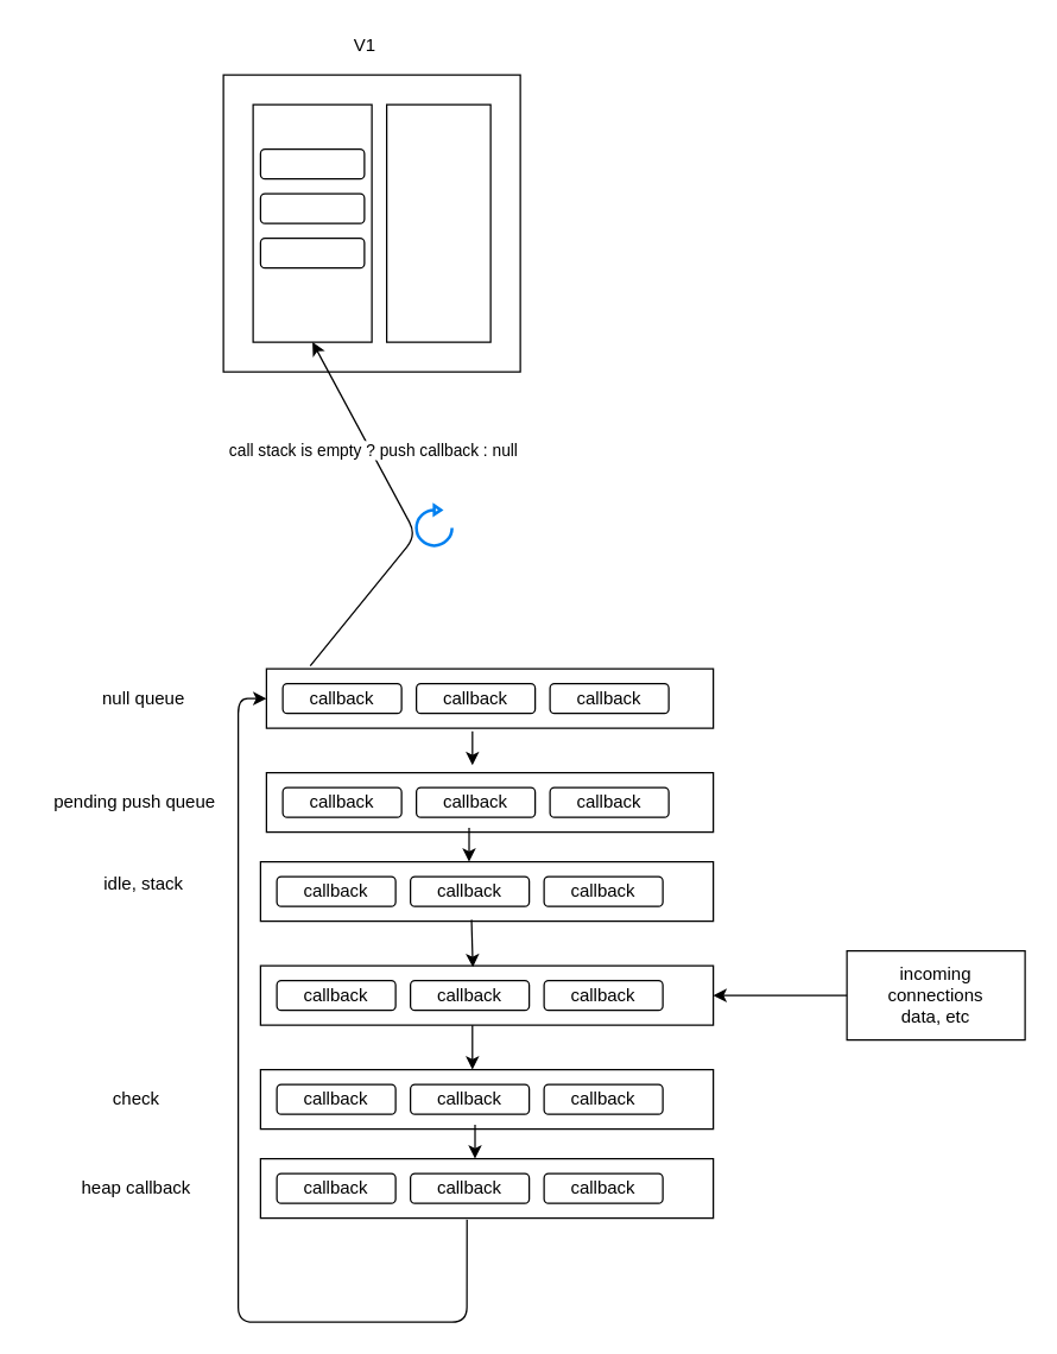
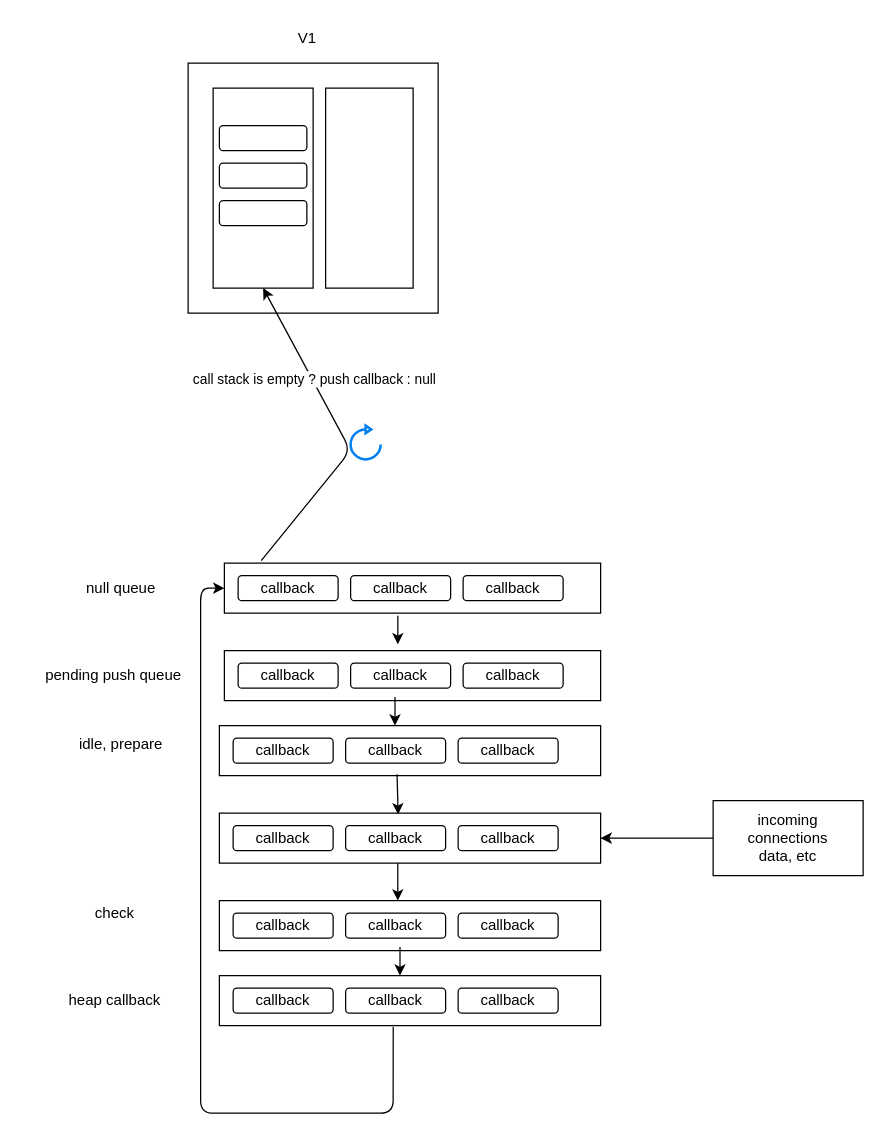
  <mxCell id="0" />
  <mxCell id="1" parent="0" />
  <mxCell id="2" value="" style="whiteSpace=wrap;html=1;aspect=fixed;" parent="1" vertex="1"><mxGeometry x="150" y="50" width="200" height="200" as="geometry" /></mxCell>
  <mxCell id="3" value="" style="rounded=0;whiteSpace=wrap;html=1;" parent="1" vertex="1"><mxGeometry x="170" y="70" width="80" height="160" as="geometry" /></mxCell>
  <mxCell id="4" value="" style="rounded=0;whiteSpace=wrap;html=1;" parent="1" vertex="1"><mxGeometry x="260" y="70" width="70" height="160" as="geometry" /></mxCell>
  <mxCell id="5" value="" style="rounded=1;whiteSpace=wrap;html=1;" parent="1" vertex="1"><mxGeometry x="175" y="100" width="70" height="20" as="geometry" /></mxCell>
  <mxCell id="6" value="" style="rounded=1;whiteSpace=wrap;html=1;" parent="1" vertex="1"><mxGeometry x="175" y="130" width="70" height="20" as="geometry" /></mxCell>
  <mxCell id="7" value="" style="rounded=1;whiteSpace=wrap;html=1;" parent="1" vertex="1"><mxGeometry x="175" y="160" width="70" height="20" as="geometry" /></mxCell>
  <mxCell id="8" value="V1" style="text;html=1;align=center;verticalAlign=middle;resizable=0;points=[];autosize=1;" parent="1" vertex="1"><mxGeometry x="230" y="20" width="30" height="20" as="geometry" /></mxCell>
  <mxCell id="9" value="" style="rounded=0;whiteSpace=wrap;html=1;" parent="1" vertex="1"><mxGeometry x="179" y="450" width="301" height="40" as="geometry" /></mxCell>
  <mxCell id="10" value="callback" style="rounded=1;whiteSpace=wrap;html=1;" parent="1" vertex="1"><mxGeometry x="190" y="460" width="80" height="20" as="geometry" /></mxCell>
  <mxCell id="11" value="callback" style="rounded=1;whiteSpace=wrap;html=1;" parent="1" vertex="1"><mxGeometry x="280" y="460" width="80" height="20" as="geometry" /></mxCell>
  <mxCell id="12" value="" style="html=1;verticalLabelPosition=bottom;align=center;labelBackgroundColor=#ffffff;verticalAlign=top;strokeWidth=2;strokeColor=#0080F0;shadow=0;dashed=0;shape=mxgraph.ios7.icons.reload;" parent="1" vertex="1"><mxGeometry x="280" y="340" width="24" height="27" as="geometry" /></mxCell>
  <mxCell id="13" value="" style="endArrow=classic;html=1;exitX=0.098;exitY=-0.05;exitDx=0;exitDy=0;exitPerimeter=0;entryX=0.5;entryY=1;entryDx=0;entryDy=0;" parent="1" source="9" target="3" edge="1"><mxGeometry width="50" height="50" relative="1" as="geometry"><mxPoint x="450" y="340" as="sourcePoint" /><mxPoint x="500" y="290" as="targetPoint" /><Array as="points"><mxPoint x="280" y="360" /></Array></mxGeometry></mxCell>
  <mxCell id="14" value="call stack is empty ? push callback : null" style="edgeLabel;html=1;align=center;verticalAlign=middle;resizable=0;points=[];" parent="13" vertex="1" connectable="0"><mxGeometry x="0.364" y="-1" relative="1" as="geometry"><mxPoint as="offset" /></mxGeometry></mxCell>
  <mxCell id="15" value="null queue" style="text;html=1;align=center;verticalAlign=middle;resizable=0;points=[];autosize=1;" parent="1" vertex="1"><mxGeometry x="56" y="460" width="80" height="20" as="geometry" /></mxCell>
  <mxCell id="16" style="edgeStyle=orthogonalEdgeStyle;rounded=0;orthogonalLoop=1;jettySize=auto;html=1;exitX=0.5;exitY=1;exitDx=0;exitDy=0;" edge="1" parent="1" source="9" target="9"><mxGeometry relative="1" as="geometry" /></mxCell>
  <mxCell id="17" value="callback" style="rounded=1;whiteSpace=wrap;html=1;" vertex="1" parent="1"><mxGeometry x="370" y="460" width="80" height="20" as="geometry" /></mxCell>
  <mxCell id="18" value="" style="rounded=0;whiteSpace=wrap;html=1;" vertex="1" parent="1"><mxGeometry x="175" y="580" width="305" height="40" as="geometry" /></mxCell>
  <mxCell id="19" value="callback" style="rounded=1;whiteSpace=wrap;html=1;" vertex="1" parent="1"><mxGeometry x="186" y="590" width="80" height="20" as="geometry" /></mxCell>
  <mxCell id="20" value="callback" style="rounded=1;whiteSpace=wrap;html=1;" vertex="1" parent="1"><mxGeometry x="276" y="590" width="80" height="20" as="geometry" /></mxCell>
  <mxCell id="21" style="edgeStyle=orthogonalEdgeStyle;rounded=0;orthogonalLoop=1;jettySize=auto;html=1;exitX=0.5;exitY=1;exitDx=0;exitDy=0;" edge="1" parent="1" source="18" target="18"><mxGeometry relative="1" as="geometry" /></mxCell>
  <mxCell id="22" value="callback" style="rounded=1;whiteSpace=wrap;html=1;" vertex="1" parent="1"><mxGeometry x="366" y="590" width="80" height="20" as="geometry" /></mxCell>
  <mxCell id="23" value="" style="rounded=0;whiteSpace=wrap;html=1;" vertex="1" parent="1"><mxGeometry x="179" y="520" width="301" height="40" as="geometry" /></mxCell>
  <mxCell id="24" value="callback" style="rounded=1;whiteSpace=wrap;html=1;" vertex="1" parent="1"><mxGeometry x="190" y="530" width="80" height="20" as="geometry" /></mxCell>
  <mxCell id="25" value="callback" style="rounded=1;whiteSpace=wrap;html=1;" vertex="1" parent="1"><mxGeometry x="280" y="530" width="80" height="20" as="geometry" /></mxCell>
  <mxCell id="26" style="edgeStyle=orthogonalEdgeStyle;rounded=0;orthogonalLoop=1;jettySize=auto;html=1;exitX=0.5;exitY=1;exitDx=0;exitDy=0;" edge="1" parent="1" source="23" target="23"><mxGeometry relative="1" as="geometry" /></mxCell>
  <mxCell id="27" value="callback" style="rounded=1;whiteSpace=wrap;html=1;" vertex="1" parent="1"><mxGeometry x="370" y="530" width="80" height="20" as="geometry" /></mxCell>
  <mxCell id="28" value="" style="rounded=0;whiteSpace=wrap;html=1;" vertex="1" parent="1"><mxGeometry x="175" y="650" width="305" height="40" as="geometry" /></mxCell>
  <mxCell id="29" value="callback" style="rounded=1;whiteSpace=wrap;html=1;" vertex="1" parent="1"><mxGeometry x="186" y="660" width="80" height="20" as="geometry" /></mxCell>
  <mxCell id="30" value="callback" style="rounded=1;whiteSpace=wrap;html=1;" vertex="1" parent="1"><mxGeometry x="276" y="660" width="80" height="20" as="geometry" /></mxCell>
  <mxCell id="31" style="edgeStyle=orthogonalEdgeStyle;rounded=0;orthogonalLoop=1;jettySize=auto;html=1;exitX=0.5;exitY=1;exitDx=0;exitDy=0;" edge="1" parent="1" source="28" target="28"><mxGeometry relative="1" as="geometry" /></mxCell>
  <mxCell id="32" value="callback" style="rounded=1;whiteSpace=wrap;html=1;" vertex="1" parent="1"><mxGeometry x="366" y="660" width="80" height="20" as="geometry" /></mxCell>
  <mxCell id="33" value="pending push queue" style="text;html=1;align=center;verticalAlign=middle;resizable=0;points=[];autosize=1;" vertex="1" parent="1"><mxGeometry x="20" y="530" width="140" height="20" as="geometry" /></mxCell>
- <mxCell id="34" value="idle, stack" style="text;html=1;align=center;verticalAlign=middle;resizable=0;points=[];autosize=1;" vertex="1" parent="1"><mxGeometry x="56" y="585" width="80" height="20" as="geometry" /></mxCell>
+ <mxCell id="34" value="idle, prepare" style="text;html=1;align=center;verticalAlign=middle;resizable=0;points=[];autosize=1;" vertex="1" parent="1"><mxGeometry x="56" y="585" width="80" height="20" as="geometry" /></mxCell>
  <mxCell id="35" value="" style="rounded=0;whiteSpace=wrap;html=1;" vertex="1" parent="1"><mxGeometry x="175" y="720" width="305" height="40" as="geometry" /></mxCell>
  <mxCell id="36" value="callback" style="rounded=1;whiteSpace=wrap;html=1;" vertex="1" parent="1"><mxGeometry x="186" y="730" width="80" height="20" as="geometry" /></mxCell>
  <mxCell id="37" value="callback" style="rounded=1;whiteSpace=wrap;html=1;" vertex="1" parent="1"><mxGeometry x="276" y="730" width="80" height="20" as="geometry" /></mxCell>
  <mxCell id="38" style="edgeStyle=orthogonalEdgeStyle;rounded=0;orthogonalLoop=1;jettySize=auto;html=1;exitX=0.5;exitY=1;exitDx=0;exitDy=0;" edge="1" parent="1" source="35" target="35"><mxGeometry relative="1" as="geometry" /></mxCell>
  <mxCell id="39" value="callback" style="rounded=1;whiteSpace=wrap;html=1;" vertex="1" parent="1"><mxGeometry x="366" y="730" width="80" height="20" as="geometry" /></mxCell>
- <mxCell id="40" value="check" style="text;html=1;align=center;verticalAlign=middle;resizable=0;points=[];autosize=1;" vertex="1" parent="1"><mxGeometry x="66" y="730" width="50" height="20" as="geometry" /></mxCell>
+ <mxCell id="40" value="check" style="text;html=1;align=center;verticalAlign=middle;resizable=0;points=[];autosize=1;" vertex="1" parent="1"><mxGeometry x="66" y="720" width="50" height="20" as="geometry" /></mxCell>
  <mxCell id="41" value="" style="rounded=0;whiteSpace=wrap;html=1;" vertex="1" parent="1"><mxGeometry x="175" y="780" width="305" height="40" as="geometry" /></mxCell>
  <mxCell id="42" value="callback" style="rounded=1;whiteSpace=wrap;html=1;" vertex="1" parent="1"><mxGeometry x="186" y="790" width="80" height="20" as="geometry" /></mxCell>
  <mxCell id="43" value="callback" style="rounded=1;whiteSpace=wrap;html=1;" vertex="1" parent="1"><mxGeometry x="276" y="790" width="80" height="20" as="geometry" /></mxCell>
  <mxCell id="44" style="edgeStyle=orthogonalEdgeStyle;rounded=0;orthogonalLoop=1;jettySize=auto;html=1;exitX=0.5;exitY=1;exitDx=0;exitDy=0;" edge="1" parent="1" source="41" target="41"><mxGeometry relative="1" as="geometry" /></mxCell>
  <mxCell id="45" value="callback" style="rounded=1;whiteSpace=wrap;html=1;" vertex="1" parent="1"><mxGeometry x="366" y="790" width="80" height="20" as="geometry" /></mxCell>
  <mxCell id="46" value="heap callback" style="text;html=1;align=center;verticalAlign=middle;resizable=0;points=[];autosize=1;" vertex="1" parent="1"><mxGeometry x="46" y="790" width="90" height="20" as="geometry" /></mxCell>
  <mxCell id="47" value="" style="endArrow=classic;html=1;exitX=0.461;exitY=1.05;exitDx=0;exitDy=0;exitPerimeter=0;entryX=0.461;entryY=-0.125;entryDx=0;entryDy=0;entryPerimeter=0;" edge="1" parent="1" source="9" target="23"><mxGeometry width="50" height="50" relative="1" as="geometry"><mxPoint x="450" y="520" as="sourcePoint" /><mxPoint x="500" y="470" as="targetPoint" /></mxGeometry></mxCell>
  <mxCell id="48" value="" style="endArrow=classic;html=1;exitX=0.461;exitY=1.05;exitDx=0;exitDy=0;exitPerimeter=0;entryX=0.461;entryY=-0.125;entryDx=0;entryDy=0;entryPerimeter=0;" edge="1" parent="1"><mxGeometry width="50" height="50" relative="1" as="geometry"><mxPoint x="315.5" y="557" as="sourcePoint" /><mxPoint x="315.5" y="580" as="targetPoint" /></mxGeometry></mxCell>
  <mxCell id="49" value="" style="endArrow=classic;html=1;exitX=0.468;exitY=1;exitDx=0;exitDy=0;exitPerimeter=0;entryX=0.468;entryY=0;entryDx=0;entryDy=0;entryPerimeter=0;" edge="1" parent="1" source="28" target="35"><mxGeometry width="50" height="50" relative="1" as="geometry"><mxPoint x="450" y="697" as="sourcePoint" /><mxPoint x="450" y="720" as="targetPoint" /></mxGeometry></mxCell>
  <mxCell id="50" value="" style="endArrow=classic;html=1;exitX=0.461;exitY=1.05;exitDx=0;exitDy=0;exitPerimeter=0;entryX=0.461;entryY=-0.125;entryDx=0;entryDy=0;entryPerimeter=0;" edge="1" parent="1"><mxGeometry width="50" height="50" relative="1" as="geometry"><mxPoint x="319.5" y="757" as="sourcePoint" /><mxPoint x="319.5" y="780" as="targetPoint" /></mxGeometry></mxCell>
  <mxCell id="51" value="" style="endArrow=classic;html=1;exitX=0.466;exitY=0.975;exitDx=0;exitDy=0;exitPerimeter=0;entryX=0.469;entryY=0.025;entryDx=0;entryDy=0;entryPerimeter=0;" edge="1" parent="1" source="18" target="28"><mxGeometry width="50" height="50" relative="1" as="geometry"><mxPoint x="449" y="627" as="sourcePoint" /><mxPoint x="449" y="650" as="targetPoint" /></mxGeometry></mxCell>
  <mxCell id="52" value="" style="endArrow=classic;html=1;exitX=0.456;exitY=1.025;exitDx=0;exitDy=0;exitPerimeter=0;entryX=0;entryY=0.5;entryDx=0;entryDy=0;" edge="1" parent="1" source="41" target="9"><mxGeometry width="50" height="50" relative="1" as="geometry"><mxPoint x="450" y="660" as="sourcePoint" /><mxPoint x="150" y="590" as="targetPoint" /><Array as="points"><mxPoint x="314" y="890" /><mxPoint x="230" y="890" /><mxPoint x="160" y="890" /><mxPoint x="160" y="470" /></Array></mxGeometry></mxCell>
  <mxCell id="53" value="incoming&lt;br&gt;connections&lt;br&gt;data, etc" style="whiteSpace=wrap;html=1;rounded=0;" vertex="1" parent="1"><mxGeometry x="570" y="640" width="120" height="60" as="geometry" /></mxCell>
  <mxCell id="54" value="" style="endArrow=classic;html=1;exitX=0;exitY=0.5;exitDx=0;exitDy=0;entryX=1;entryY=0.5;entryDx=0;entryDy=0;" edge="1" parent="1" source="53" target="28"><mxGeometry width="50" height="50" relative="1" as="geometry"><mxPoint x="450" y="630" as="sourcePoint" /><mxPoint x="500" y="580" as="targetPoint" /></mxGeometry></mxCell>
